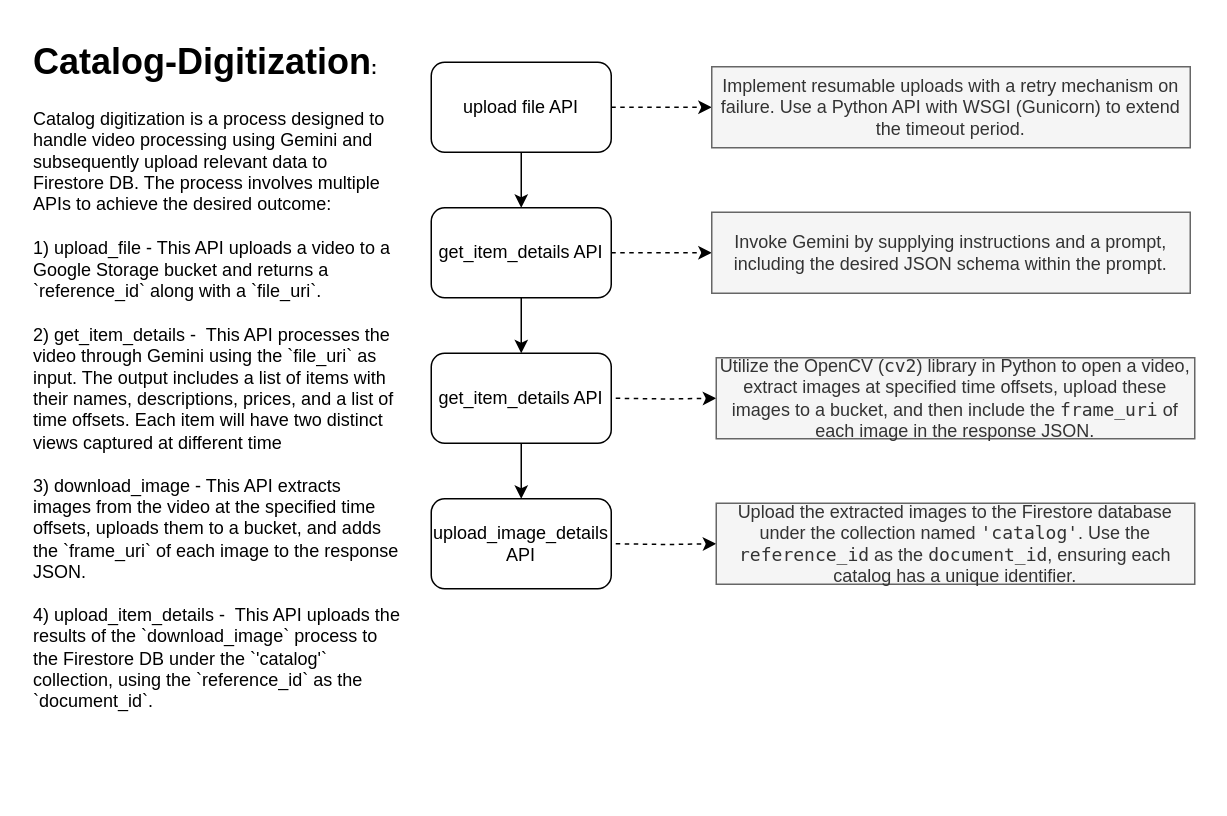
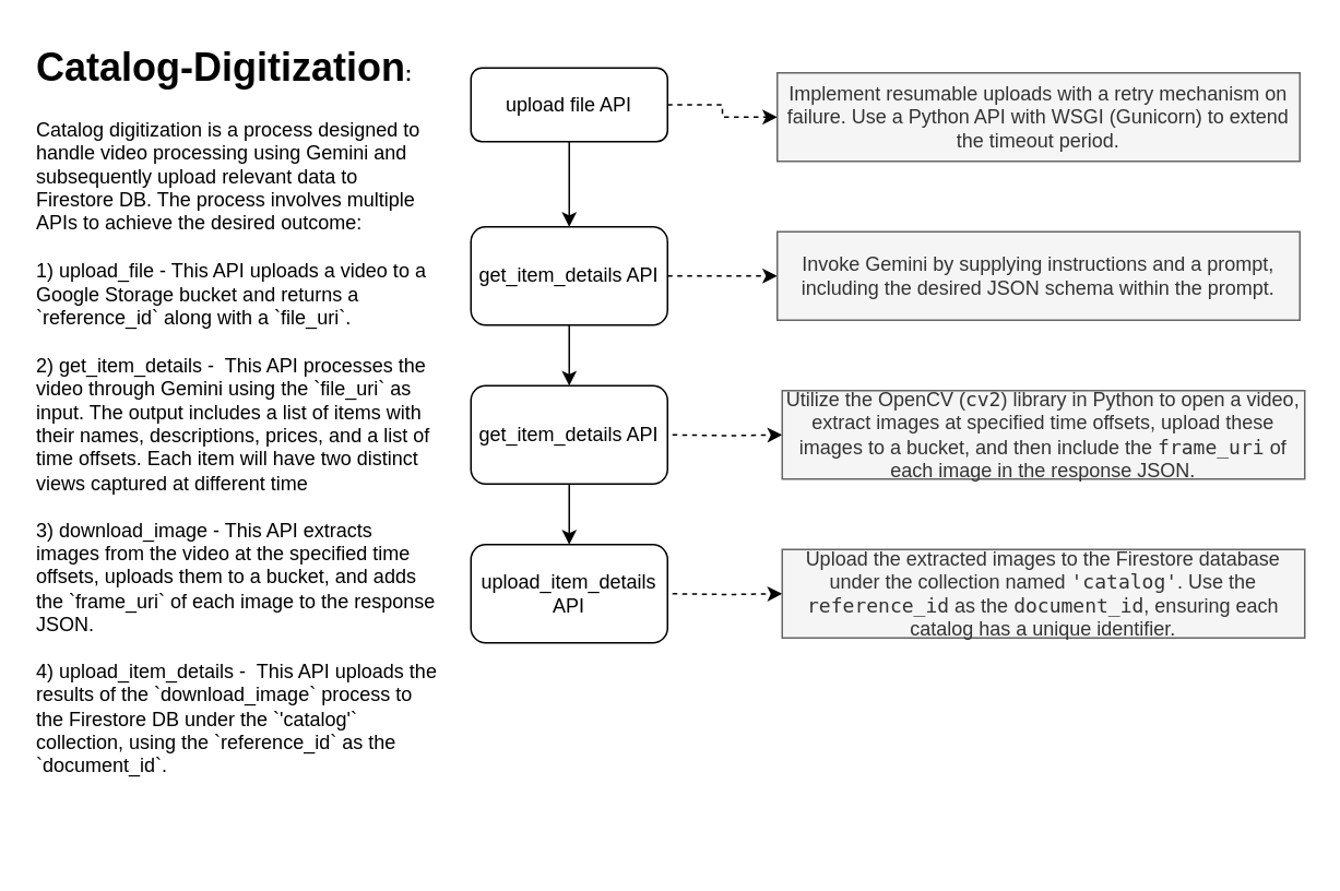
  <mxCell id="0" />
  <mxCell id="1" parent="0" />
  <mxCell id="2" value="" style="edgeStyle=orthogonalEdgeStyle;rounded=0;orthogonalLoop=1;jettySize=auto;html=1;" edge="1" parent="1" source="4" target="7"><mxGeometry relative="1" as="geometry" /></mxCell>
  <mxCell id="3" value="" style="edgeStyle=orthogonalEdgeStyle;rounded=0;orthogonalLoop=1;jettySize=auto;html=1;dashed=1;" edge="1" parent="1" source="4" target="12"><mxGeometry relative="1" as="geometry" /></mxCell>
- <mxCell id="4" value="upload file API" style="rounded=1;whiteSpace=wrap;html=1;" vertex="1" parent="1"><mxGeometry x="287" y="41" width="120" height="60" as="geometry" /></mxCell>
+ <mxCell id="4" value="upload file API" style="rounded=1;whiteSpace=wrap;html=1;" vertex="1" parent="1"><mxGeometry x="287" y="41" width="120" height="45" as="geometry" /></mxCell>
  <mxCell id="5" value="" style="edgeStyle=orthogonalEdgeStyle;rounded=0;orthogonalLoop=1;jettySize=auto;html=1;" edge="1" parent="1" source="7" target="10"><mxGeometry relative="1" as="geometry" /></mxCell>
  <mxCell id="6" value="" style="edgeStyle=orthogonalEdgeStyle;rounded=0;orthogonalLoop=1;jettySize=auto;html=1;dashed=1;" edge="1" parent="1" source="7" target="13"><mxGeometry relative="1" as="geometry" /></mxCell>
  <mxCell id="7" value="get_item_details API" style="rounded=1;whiteSpace=wrap;html=1;" vertex="1" parent="1"><mxGeometry x="287" y="138" width="120" height="60" as="geometry" /></mxCell>
  <mxCell id="8" value="&lt;h1 style=&quot;margin-top: 0px;&quot;&gt;Catalog-Digitization&lt;span style=&quot;background-color: initial; font-size: 12px;&quot;&gt;:&lt;/span&gt;&lt;/h1&gt;&lt;div&gt;Catalog digitization is a process designed to handle video processing using Gemini and subsequently upload relevant data to Firestore DB. The process involves multiple APIs to achieve the desired outcome:&lt;/div&gt;&lt;div&gt;&lt;br&gt;&lt;/div&gt;&lt;div&gt;1) upload_file - This API uploads a video to a Google Storage bucket and returns a `reference_id` along with a `file_uri`.&lt;/div&gt;&lt;div&gt;&lt;br&gt;&lt;/div&gt;&lt;div&gt;2) get_item_details -&amp;nbsp; This API processes the video through Gemini using the `file_uri` as input. The output includes a list of items with their names, descriptions, prices, and a list of time offsets. Each item will have two distinct views captured at different time&lt;/div&gt;&lt;div&gt;&lt;br&gt;&lt;/div&gt;&lt;div&gt;3) download_image - This API extracts images from the video at the specified time offsets, uploads them to a bucket, and adds the `frame_uri` of each image to the response JSON.&lt;/div&gt;&lt;div&gt;&lt;br&gt;&lt;/div&gt;&lt;div&gt;4) upload_item_details -&amp;nbsp; This API uploads the results of the `download_image` process to the Firestore DB under the `'catalog'` collection, using the `reference_id` as the `document_id`.&lt;/div&gt;" style="text;html=1;whiteSpace=wrap;overflow=hidden;rounded=0;" vertex="1" parent="1"><mxGeometry x="20" y="20" width="248" height="502" as="geometry" /></mxCell>
  <mxCell id="9" value="" style="edgeStyle=orthogonalEdgeStyle;rounded=0;orthogonalLoop=1;jettySize=auto;html=1;" edge="1" parent="1" source="10" target="11"><mxGeometry relative="1" as="geometry" /></mxCell>
  <mxCell id="10" value="get_item_details API" style="rounded=1;whiteSpace=wrap;html=1;" vertex="1" parent="1"><mxGeometry x="287" y="235" width="120" height="60" as="geometry" /></mxCell>
- <mxCell id="11" value="upload_image_details API" style="rounded=1;whiteSpace=wrap;html=1;" vertex="1" parent="1"><mxGeometry x="287" y="332" width="120" height="60" as="geometry" /></mxCell>
+ <mxCell id="11" value="upload_item_details API" style="rounded=1;whiteSpace=wrap;html=1;" vertex="1" parent="1"><mxGeometry x="287" y="332" width="120" height="60" as="geometry" /></mxCell>
  <mxCell id="12" value="Implement resumable uploads with a retry mechanism on failure. Use a Python API with WSGI (Gunicorn) to extend the timeout period." style="text;html=1;align=center;verticalAlign=middle;whiteSpace=wrap;rounded=0;fillColor=#f5f5f5;fontColor=#333333;strokeColor=#666666;" vertex="1" parent="1"><mxGeometry x="474" y="44" width="319" height="54" as="geometry" /></mxCell>
  <mxCell id="13" value="Invoke Gemini by supplying instructions and a prompt, including the desired JSON schema within the prompt." style="text;html=1;align=center;verticalAlign=middle;whiteSpace=wrap;rounded=0;fillColor=#f5f5f5;fontColor=#333333;strokeColor=#666666;" vertex="1" parent="1"><mxGeometry x="474" y="141" width="319" height="54" as="geometry" /></mxCell>
  <mxCell id="14" value="" style="edgeStyle=orthogonalEdgeStyle;rounded=0;orthogonalLoop=1;jettySize=auto;html=1;dashed=1;" edge="1" parent="1" target="15"><mxGeometry relative="1" as="geometry"><mxPoint x="410" y="265" as="sourcePoint" /></mxGeometry></mxCell>
  <mxCell id="15" value="Utilize the OpenCV (&lt;code&gt;cv2&lt;/code&gt;) library in Python to open a video, extract images at specified time offsets, upload these images to a bucket, and then include the &lt;code&gt;frame_uri&lt;/code&gt; of each image in the response JSON." style="text;html=1;align=center;verticalAlign=middle;whiteSpace=wrap;rounded=0;fillColor=#f5f5f5;fontColor=#333333;strokeColor=#666666;" vertex="1" parent="1"><mxGeometry x="477" y="238" width="319" height="54" as="geometry" /></mxCell>
  <mxCell id="16" value="" style="edgeStyle=orthogonalEdgeStyle;rounded=0;orthogonalLoop=1;jettySize=auto;html=1;dashed=1;" edge="1" parent="1" target="17"><mxGeometry relative="1" as="geometry"><mxPoint x="410" y="362" as="sourcePoint" /></mxGeometry></mxCell>
  <mxCell id="17" value="Upload the extracted images to the Firestore database under the collection named &lt;code&gt;'catalog'&lt;/code&gt;. Use the &lt;code&gt;reference_id&lt;/code&gt; as the &lt;code&gt;document_id&lt;/code&gt;, ensuring each catalog has a unique identifier." style="text;html=1;align=center;verticalAlign=middle;whiteSpace=wrap;rounded=0;fillColor=#f5f5f5;fontColor=#333333;strokeColor=#666666;" vertex="1" parent="1"><mxGeometry x="477" y="335" width="319" height="54" as="geometry" /></mxCell>
